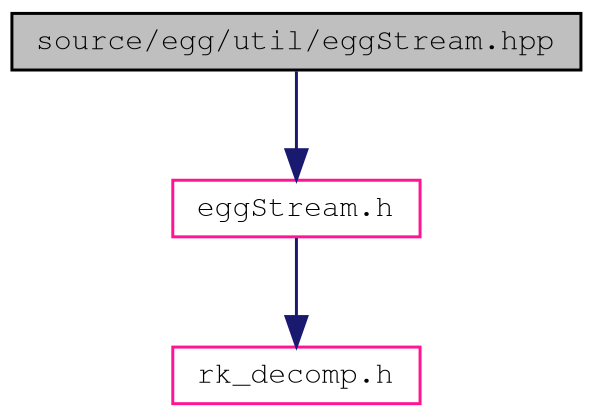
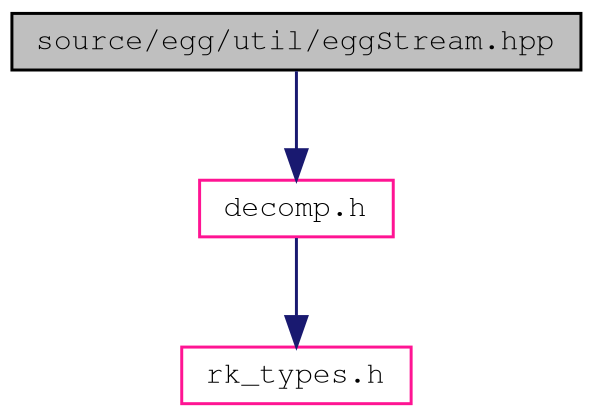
  digraph {
    node [color=deeppink fillcolor=white fontname=FreeMono fontsize=10 shape=record style=filled]
    edge [color=midnightblue fontname=FreeMono fontsize=10 labelfontname=FreeMono labelfontsize=10 style=solid]
    n1 [color=black fillcolor=grey75 fontcolor=black height=0.2 label="source/egg/util/eggStream.hpp" width=0.4]
-   n2 [height=0.2 label="eggStream.h" width=0.4]
-   n3 [height=0.2 label="rk_decomp.h" width=0.4]
+   n2 [height=0.2 label="decomp.h" width=0.4]
+   n3 [height=0.2 label="rk_types.h" width=0.4]
    n1 -> n2
    n2 -> n3
  }
